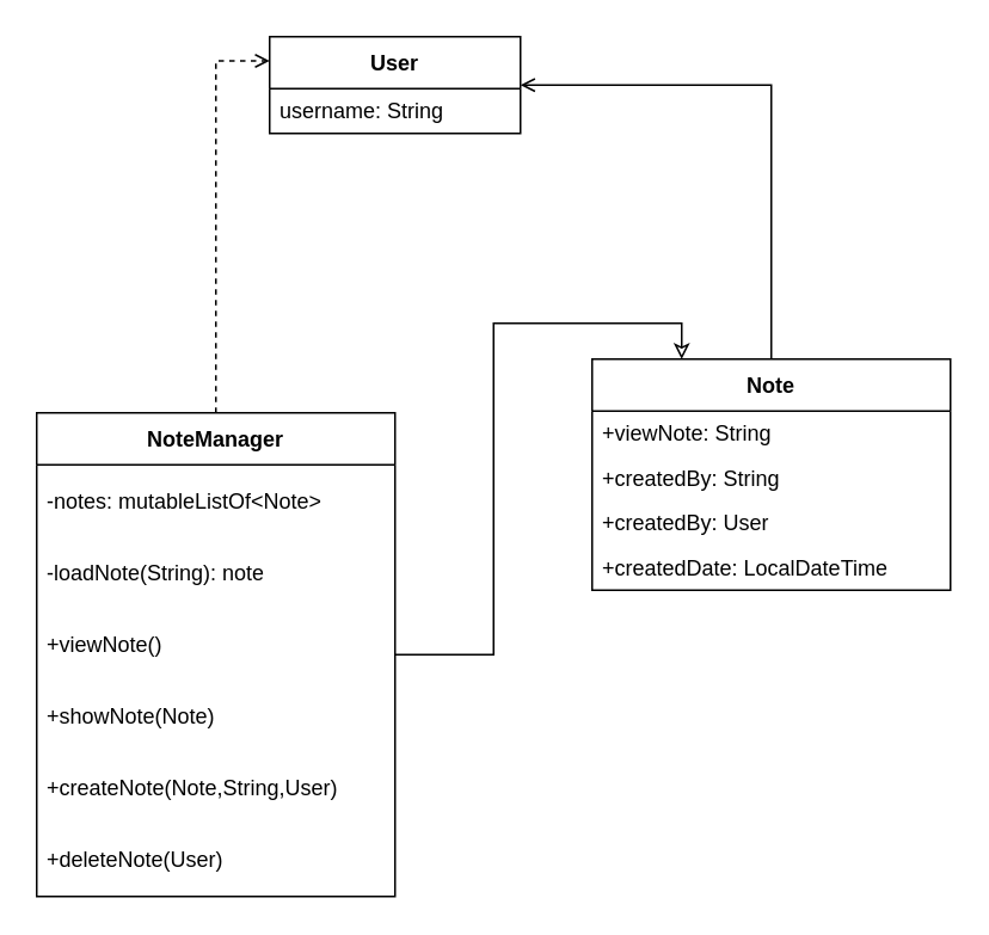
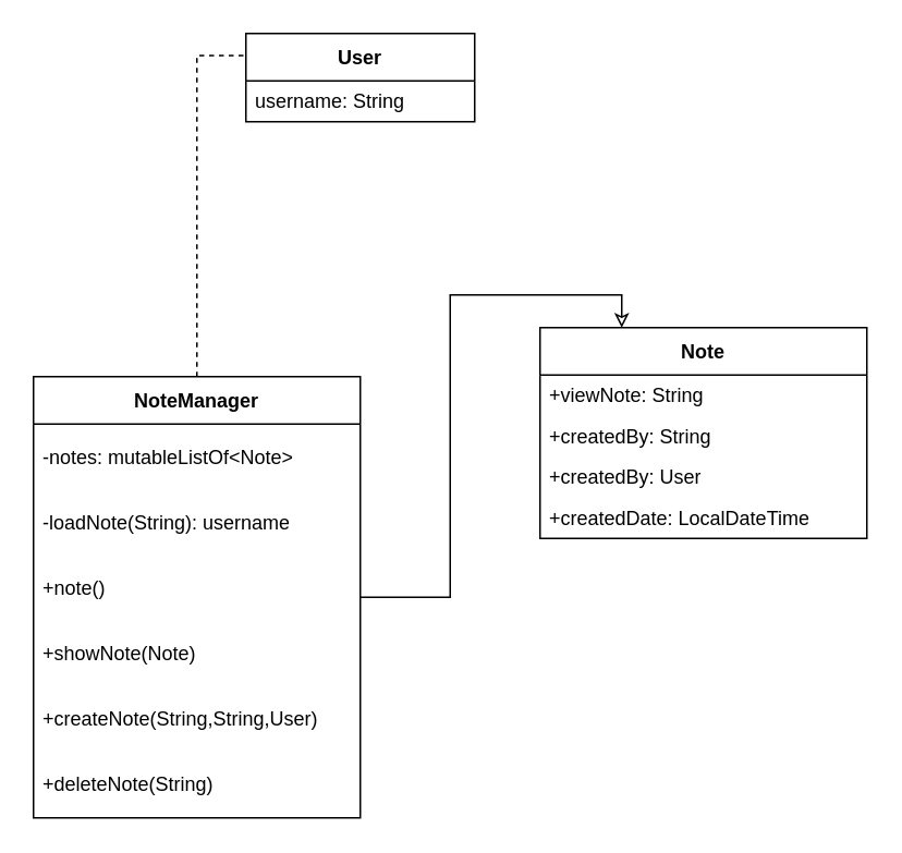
  <mxCell id="0" />
  <mxCell id="1" parent="0" />
  <mxCell id="2" value="User" style="swimlane;fontStyle=1;align=center;verticalAlign=middle;childLayout=stackLayout;horizontal=1;startSize=29;horizontalStack=0;resizeParent=1;resizeParentMax=0;resizeLast=0;collapsible=0;marginBottom=0;html=1;whiteSpace=wrap;rounded=0;" vertex="1" parent="1"><mxGeometry x="150" y="20" width="140" height="54" as="geometry" /></mxCell>
  <mxCell id="3" value="username: String" style="text;html=1;strokeColor=none;fillColor=none;align=left;verticalAlign=middle;spacingLeft=4;spacingRight=4;overflow=hidden;rotatable=0;points=[[0,0.5],[1,0.5]];portConstraint=eastwest;whiteSpace=wrap;" vertex="1" parent="2"><mxGeometry y="29" width="140" height="25" as="geometry" /></mxCell>
- <mxCell id="4" style="edgeStyle=orthogonalEdgeStyle;rounded=0;orthogonalLoop=1;jettySize=auto;html=1;entryX=0;entryY=0.25;entryDx=0;entryDy=0;endArrow=open;endFill=0;dashed=1;" edge="1" parent="1" source="6" target="2"><mxGeometry relative="1" as="geometry" /></mxCell>
+ <mxCell id="4" style="edgeStyle=orthogonalEdgeStyle;rounded=0;orthogonalLoop=1;jettySize=auto;html=1;entryX=0;entryY=0.25;entryDx=0;entryDy=0;endArrow=none;endFill=0;dashed=1;" edge="1" parent="1" source="6" target="2"><mxGeometry relative="1" as="geometry" /></mxCell>
  <mxCell id="5" style="edgeStyle=orthogonalEdgeStyle;rounded=0;orthogonalLoop=1;jettySize=auto;html=1;entryX=0.25;entryY=0;entryDx=0;entryDy=0;endArrow=classic;endFill=0;" edge="1" parent="1" source="6" target="14"><mxGeometry relative="1" as="geometry" /></mxCell>
  <mxCell id="6" value="NoteManager" style="swimlane;fontStyle=1;align=center;verticalAlign=middle;childLayout=stackLayout;horizontal=1;startSize=29;horizontalStack=0;resizeParent=1;resizeParentMax=0;resizeLast=0;collapsible=0;marginBottom=0;html=1;whiteSpace=wrap;" vertex="1" parent="1"><mxGeometry x="20" y="230" width="200" height="270" as="geometry" /></mxCell>
  <mxCell id="7" value="-notes: mutableListOf&amp;lt;Note&amp;gt;" style="text;html=1;strokeColor=none;fillColor=none;align=left;verticalAlign=middle;spacingLeft=4;spacingRight=4;overflow=hidden;rotatable=0;points=[[0,0.5],[1,0.5]];portConstraint=eastwest;whiteSpace=wrap;" vertex="1" parent="6"><mxGeometry y="29" width="200" height="41" as="geometry" /></mxCell>
- <mxCell id="8" value="-loadNote(String): note" style="text;html=1;strokeColor=none;fillColor=none;align=left;verticalAlign=middle;spacingLeft=4;spacingRight=4;overflow=hidden;rotatable=0;points=[[0,0.5],[1,0.5]];portConstraint=eastwest;whiteSpace=wrap;" vertex="1" parent="6"><mxGeometry y="70" width="200" height="40" as="geometry" /></mxCell>
- <mxCell id="9" value="+viewNote()" style="text;html=1;strokeColor=none;fillColor=none;align=left;verticalAlign=middle;spacingLeft=4;spacingRight=4;overflow=hidden;rotatable=0;points=[[0,0.5],[1,0.5]];portConstraint=eastwest;whiteSpace=wrap;" vertex="1" parent="6"><mxGeometry y="110" width="200" height="40" as="geometry" /></mxCell>
+ <mxCell id="8" value="-loadNote(String): username" style="text;html=1;strokeColor=none;fillColor=none;align=left;verticalAlign=middle;spacingLeft=4;spacingRight=4;overflow=hidden;rotatable=0;points=[[0,0.5],[1,0.5]];portConstraint=eastwest;whiteSpace=wrap;" vertex="1" parent="6"><mxGeometry y="70" width="200" height="40" as="geometry" /></mxCell>
+ <mxCell id="9" value="+note()" style="text;html=1;strokeColor=none;fillColor=none;align=left;verticalAlign=middle;spacingLeft=4;spacingRight=4;overflow=hidden;rotatable=0;points=[[0,0.5],[1,0.5]];portConstraint=eastwest;whiteSpace=wrap;" vertex="1" parent="6"><mxGeometry y="110" width="200" height="40" as="geometry" /></mxCell>
  <mxCell id="10" value="+showNote(Note)" style="text;html=1;strokeColor=none;fillColor=none;align=left;verticalAlign=middle;spacingLeft=4;spacingRight=4;overflow=hidden;rotatable=0;points=[[0,0.5],[1,0.5]];portConstraint=eastwest;whiteSpace=wrap;" vertex="1" parent="6"><mxGeometry y="150" width="200" height="40" as="geometry" /></mxCell>
- <mxCell id="11" value="+createNote(Note,String,User)" style="text;html=1;strokeColor=none;fillColor=none;align=left;verticalAlign=middle;spacingLeft=4;spacingRight=4;overflow=hidden;rotatable=0;points=[[0,0.5],[1,0.5]];portConstraint=eastwest;whiteSpace=wrap;" vertex="1" parent="6"><mxGeometry y="190" width="200" height="40" as="geometry" /></mxCell>
- <mxCell id="12" value="+deleteNote(User)" style="text;html=1;strokeColor=none;fillColor=none;align=left;verticalAlign=middle;spacingLeft=4;spacingRight=4;overflow=hidden;rotatable=0;points=[[0,0.5],[1,0.5]];portConstraint=eastwest;whiteSpace=wrap;" vertex="1" parent="6"><mxGeometry y="230" width="200" height="40" as="geometry" /></mxCell>
- <mxCell id="13" style="edgeStyle=orthogonalEdgeStyle;rounded=0;orthogonalLoop=1;jettySize=auto;html=1;entryX=1;entryY=0.5;entryDx=0;entryDy=0;endArrow=open;endFill=0;exitX=0.5;exitY=0;exitDx=0;exitDy=0;" edge="1" parent="1" source="14" target="2"><mxGeometry relative="1" as="geometry" /></mxCell>
+ <mxCell id="11" value="+createNote(String,String,User)" style="text;html=1;strokeColor=none;fillColor=none;align=left;verticalAlign=middle;spacingLeft=4;spacingRight=4;overflow=hidden;rotatable=0;points=[[0,0.5],[1,0.5]];portConstraint=eastwest;whiteSpace=wrap;" vertex="1" parent="6"><mxGeometry y="190" width="200" height="40" as="geometry" /></mxCell>
+ <mxCell id="12" value="+deleteNote(String)" style="text;html=1;strokeColor=none;fillColor=none;align=left;verticalAlign=middle;spacingLeft=4;spacingRight=4;overflow=hidden;rotatable=0;points=[[0,0.5],[1,0.5]];portConstraint=eastwest;whiteSpace=wrap;" vertex="1" parent="6"><mxGeometry y="230" width="200" height="40" as="geometry" /></mxCell>
  <mxCell id="14" value="Note" style="swimlane;fontStyle=1;align=center;verticalAlign=middle;childLayout=stackLayout;horizontal=1;startSize=29;horizontalStack=0;resizeParent=1;resizeParentMax=0;resizeLast=0;collapsible=0;marginBottom=0;html=1;whiteSpace=wrap;rounded=0;" vertex="1" parent="1"><mxGeometry x="330" y="200" width="200" height="129" as="geometry" /></mxCell>
  <mxCell id="15" value="+viewNote: String" style="text;html=1;strokeColor=none;fillColor=none;align=left;verticalAlign=middle;spacingLeft=4;spacingRight=4;overflow=hidden;rotatable=0;points=[[0,0.5],[1,0.5]];portConstraint=eastwest;whiteSpace=wrap;" vertex="1" parent="14"><mxGeometry y="29" width="200" height="25" as="geometry" /></mxCell>
  <mxCell id="16" value="+createdBy: String" style="text;html=1;strokeColor=none;fillColor=none;align=left;verticalAlign=middle;spacingLeft=4;spacingRight=4;overflow=hidden;rotatable=0;points=[[0,0.5],[1,0.5]];portConstraint=eastwest;whiteSpace=wrap;" vertex="1" parent="14"><mxGeometry y="54" width="200" height="25" as="geometry" /></mxCell>
  <mxCell id="17" value="+createdBy: User" style="text;html=1;strokeColor=none;fillColor=none;align=left;verticalAlign=middle;spacingLeft=4;spacingRight=4;overflow=hidden;rotatable=0;points=[[0,0.5],[1,0.5]];portConstraint=eastwest;whiteSpace=wrap;" vertex="1" parent="14"><mxGeometry y="79" width="200" height="25" as="geometry" /></mxCell>
  <mxCell id="18" value="+createdDate: LocalDateTime" style="text;html=1;strokeColor=none;fillColor=none;align=left;verticalAlign=middle;spacingLeft=4;spacingRight=4;overflow=hidden;rotatable=0;points=[[0,0.5],[1,0.5]];portConstraint=eastwest;whiteSpace=wrap;" vertex="1" parent="14"><mxGeometry y="104" width="200" height="25" as="geometry" /></mxCell>
